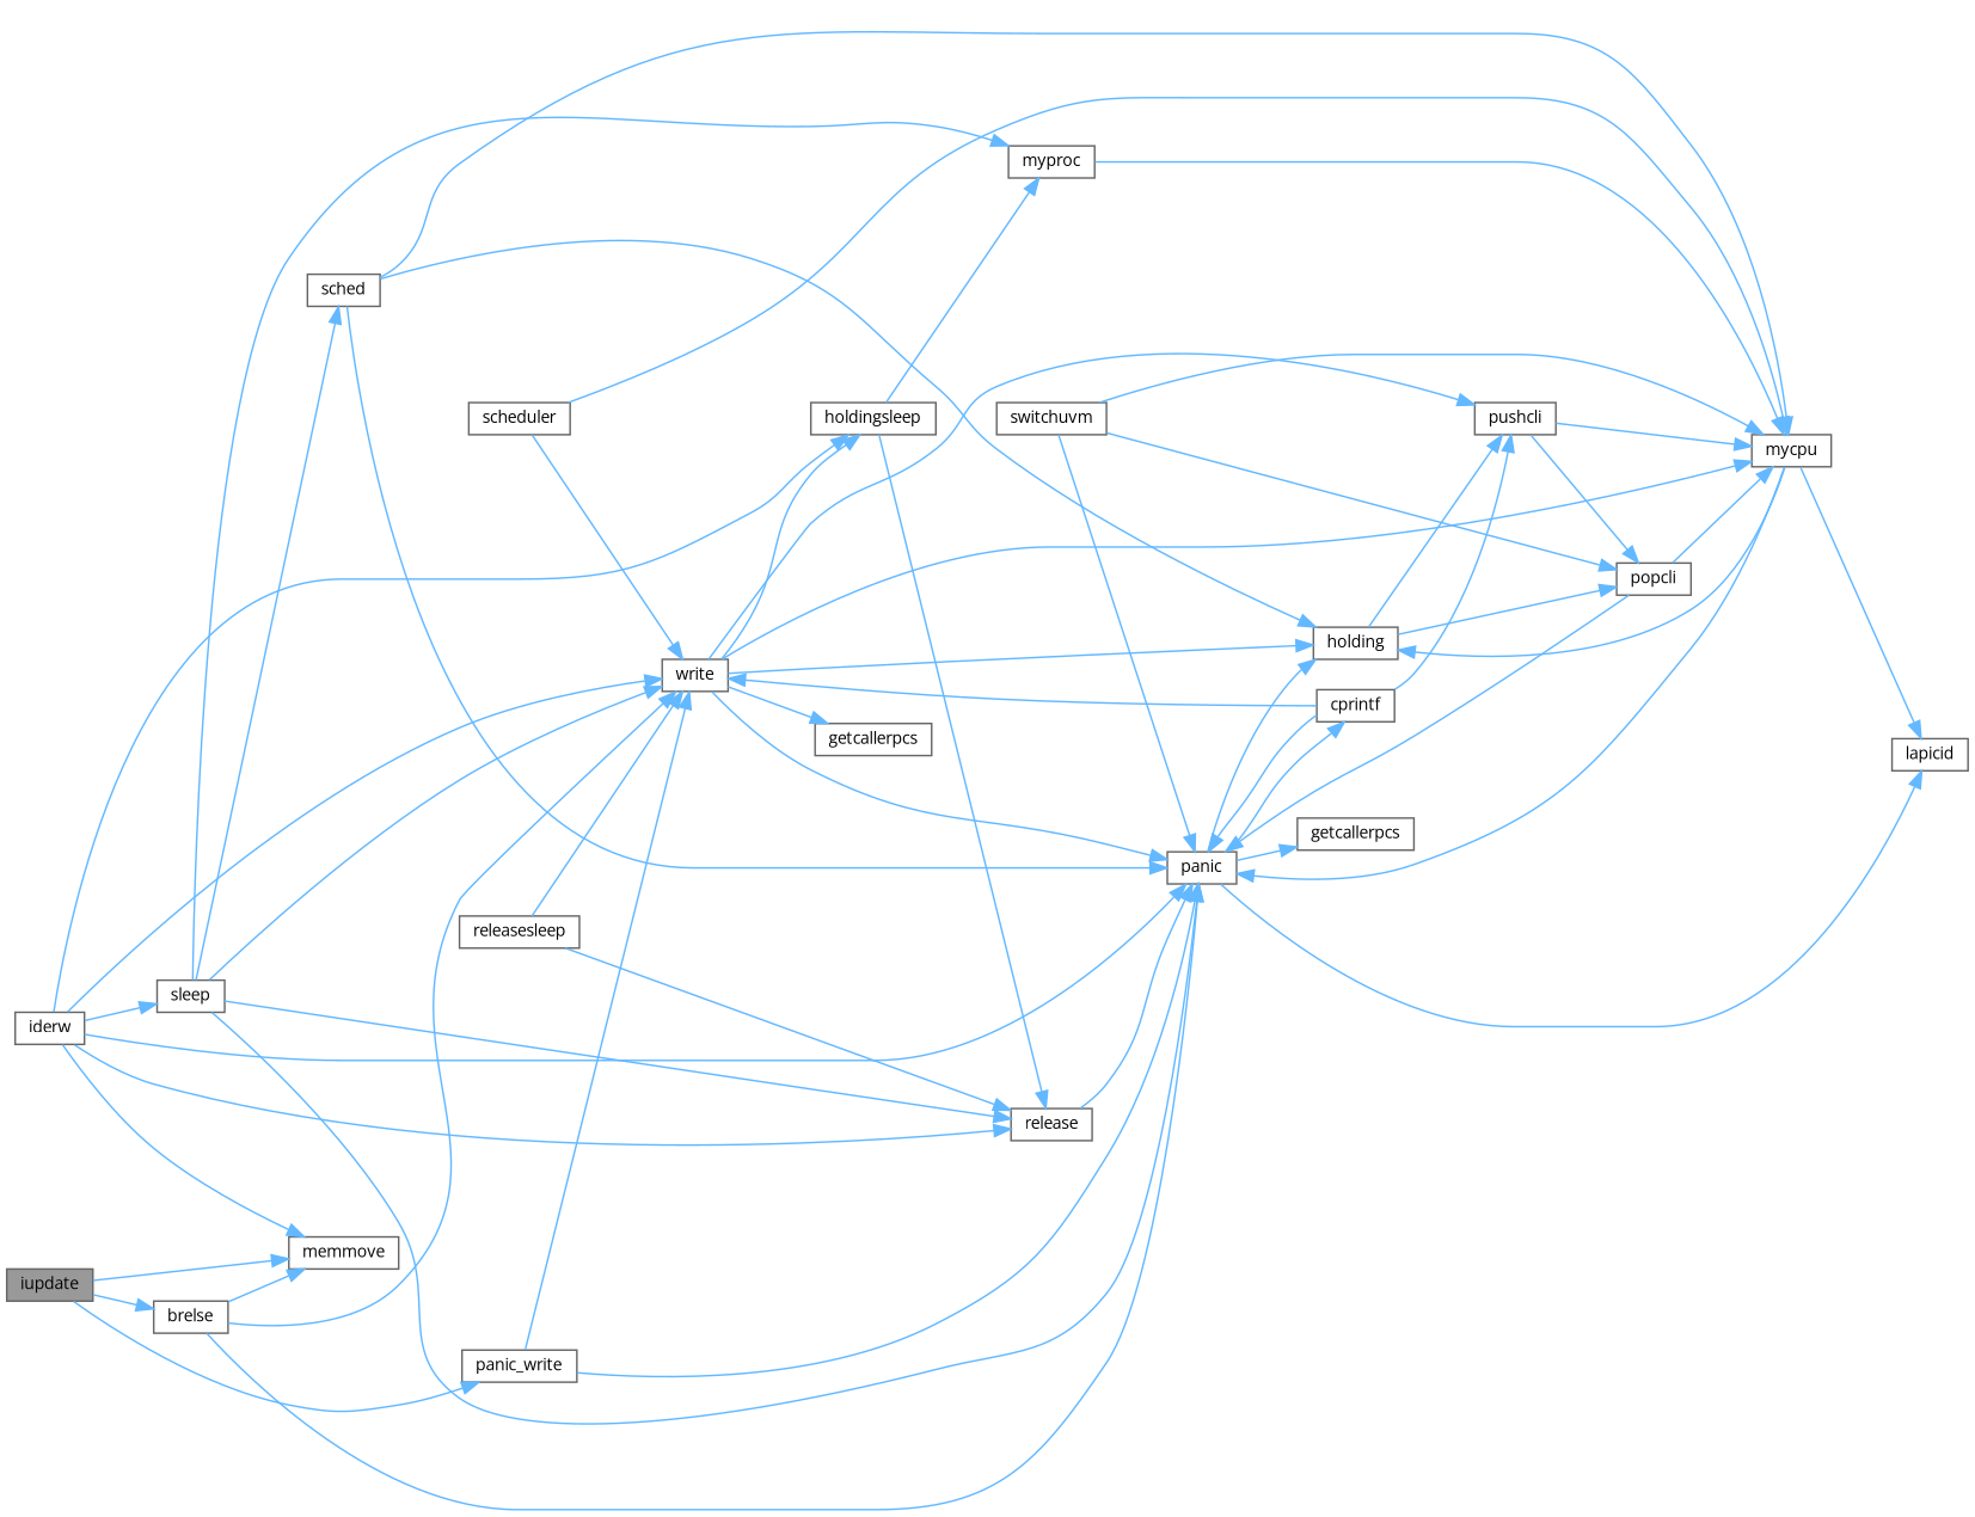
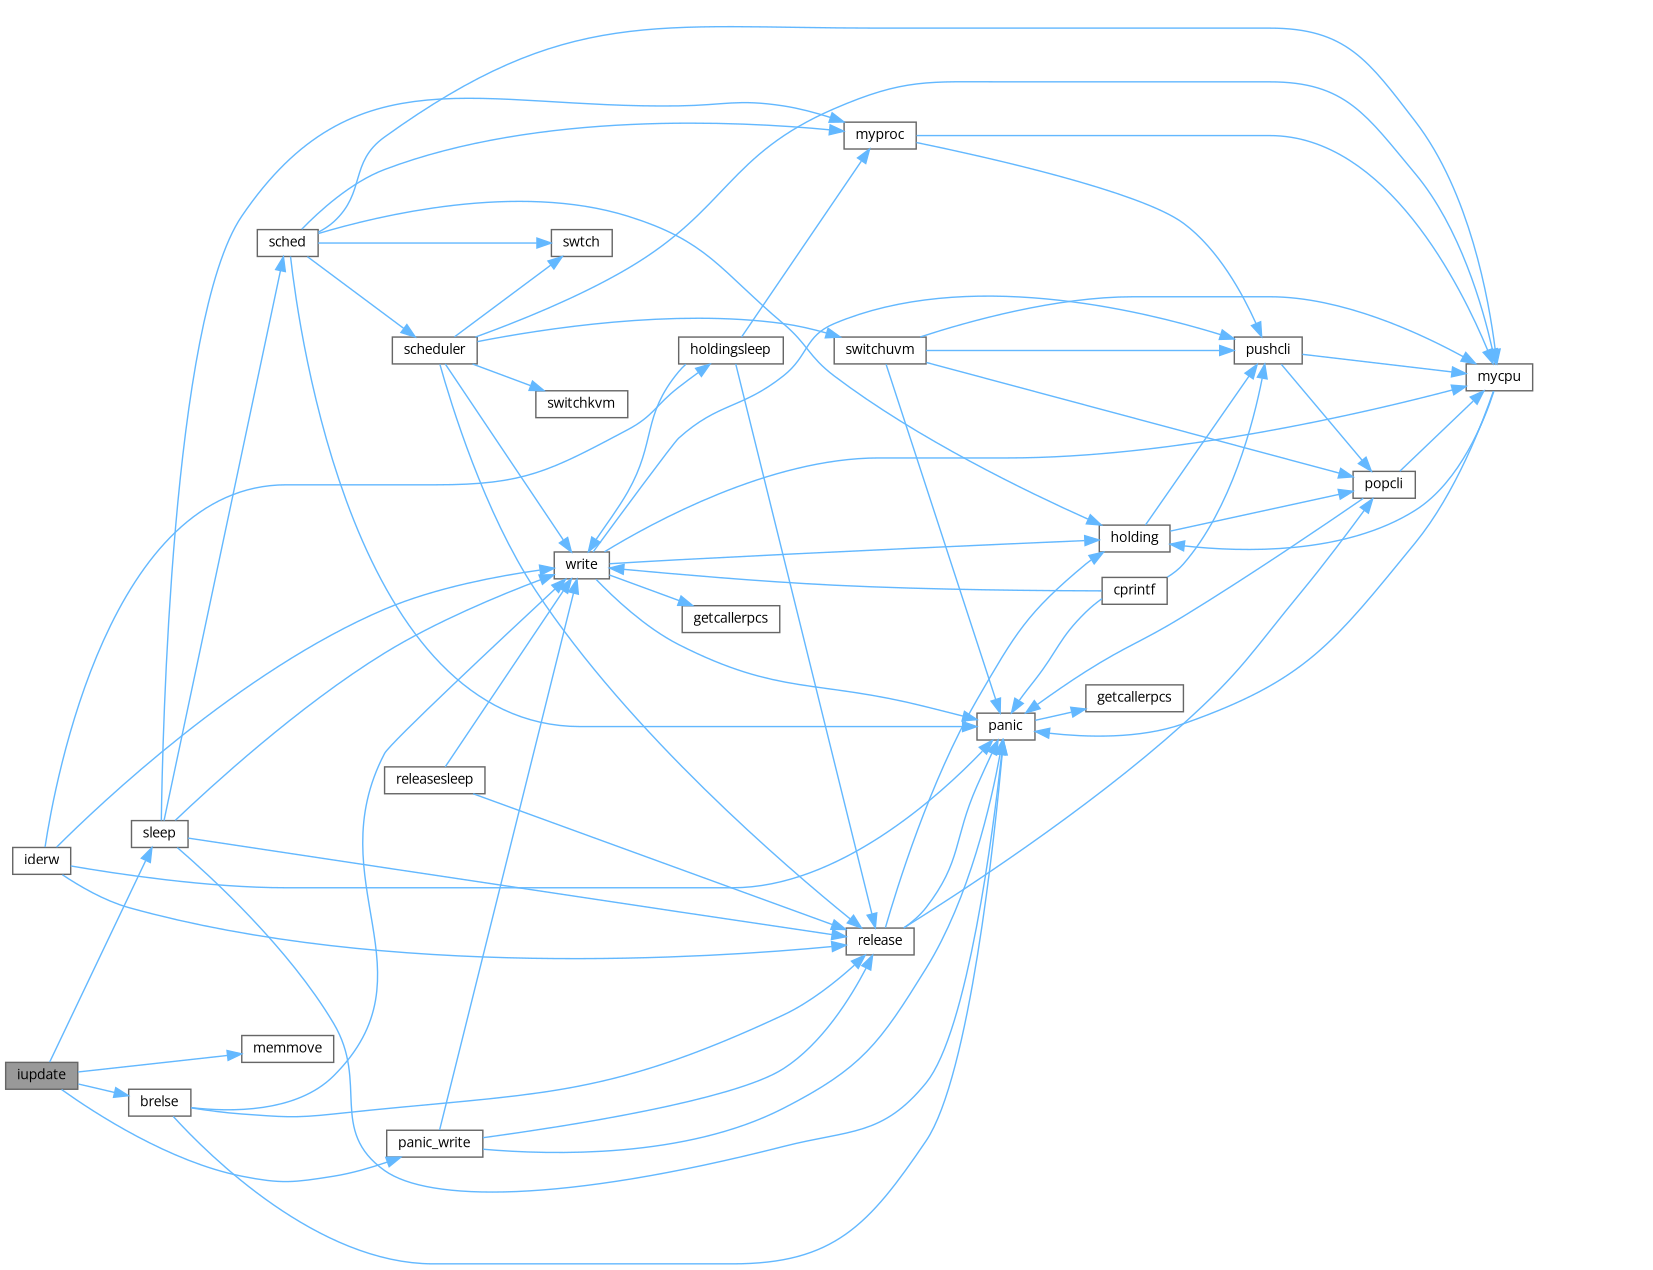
  digraph {
    fontname="Open Sans"
    rankdir=LR
    node [color=grey40 fillcolor=white fontname="Open Sans" fontsize=10 shape=box style=filled]
    edge [color=steelblue1 fontname="Open Sans" fontsize=10 labelfontname=Helvetica labelfontsize=10 style=solid]
    n1 [color=gray40 fillcolor=grey60 fontcolor=black height=0.2 label=iupdate width=0.4]
    n2 [height=0.2 label=memmove width=0.4]
    n3 [height=0.2 label=brelse width=0.4]
    n4 [height=0.2 label=panic_write width=0.4]
    n5 [height=0.2 label=write width=0.4]
    n6 [height=0.2 label=panic width=0.4]
    n7 [height=0.2 label=release width=0.4]
    n8 [height=0.2 label=iderw width=0.4]
    n9 [height=0.2 label=holdingsleep width=0.4]
    n10 [height=0.2 label=sleep width=0.4]
    n11 [height=0.2 label=getcallerpcs width=0.4]
    n12 [height=0.2 label=holding width=0.4]
    n13 [height=0.2 label=mycpu width=0.4]
    n14 [height=0.2 label=pushcli width=0.4]
-   n15 [height=0.2 label=lapicid width=0.4]
    n16 [height=0.2 label=cprintf width=0.4]
    n17 [height=0.2 label=getcallerpcs width=0.4]
    n18 [height=0.2 label=popcli width=0.4]
    n19 [height=0.2 label=myproc width=0.4]
    n20 [height=0.2 label=sched width=0.4]
    n21 [height=0.2 label=scheduler width=0.4]
+   n22 [height=0.2 label=swtch width=0.4]
+   n23 [height=0.2 label=switchkvm width=0.4]
    n24 [height=0.2 label=switchuvm width=0.4]
    n25 [height=0.2 label=releasesleep width=0.4]
    n1 -> n2
    n1 -> n3
    n1 -> n4
    n3 -> n5
    n3 -> n6
-   n3 -> n2
+   n3 -> n7
    n4 -> n5
    n4 -> n6
+   n4 -> n7
    n5 -> n6
    n5 -> n11
    n5 -> n12
    n5 -> n13
    n5 -> n14
-   n6 -> n15
-   n6 -> n16
    n6 -> n17
    n7 -> n6
-   n6 -> n12
-   n8 -> n2
+   n7 -> n12
+   n7 -> n18
    n8 -> n5
    n8 -> n6
    n8 -> n7
    n8 -> n9
-   n8 -> n10
-   n5 -> n9
+   n1 -> n10
+   n9 -> n5
    n9 -> n7
    n9 -> n19
    n10 -> n5
    n10 -> n6
    n10 -> n7
    n10 -> n19
    n10 -> n20
    n12 -> n14
    n12 -> n18
    n13 -> n6
    n13 -> n12
-   n13 -> n15
    n14 -> n13
    n14 -> n18
    n16 -> n5
    n16 -> n6
    n16 -> n14
    n18 -> n6
    n18 -> n13
    n19 -> n13
+   n19 -> n14
    n20 -> n6
    n20 -> n12
    n20 -> n13
+   n20 -> n19
+   n20 -> n21
+   n20 -> n22
    n21 -> n5
+   n21 -> n7
    n21 -> n13
+   n21 -> n22
+   n21 -> n23
+   n21 -> n24
    n24 -> n6
    n24 -> n13
+   n24 -> n14
    n24 -> n18
    n25 -> n5
    n25 -> n7
  }
